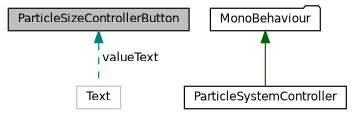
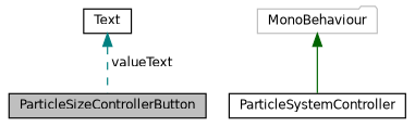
  digraph {
    node [color=black fillcolor=white fontname=Helvetica fontsize=10 shape=box style=filled]
    edge [dir=back fontname=Helvetica fontsize=10 labelfontname=Helvetica labelfontsize=10]
    n1 [fillcolor=grey75 fontcolor=black height=0.2 label=ParticleSizeControllerButton width=0.4]
-   n2 [height=0.2 label=MonoBehaviour shape=folder width=0.4]
+   n2 [color=grey75 height=0.2 label=MonoBehaviour shape=folder width=0.4]
    n3 [height=0.2 label=ParticleSystemController width=0.4]
-   n4 [color=grey75 height=0.2 label=Text width=0.4]
+   n4 [height=0.2 label=Text width=0.4]
    n2 -> n3 [color=darkgreen style=solid]
-   n1 -> n4 [color=teal label=" valueText" style=dashed]
+   n4 -> n1 [color=teal label=" valueText" style=dashed]
  }
